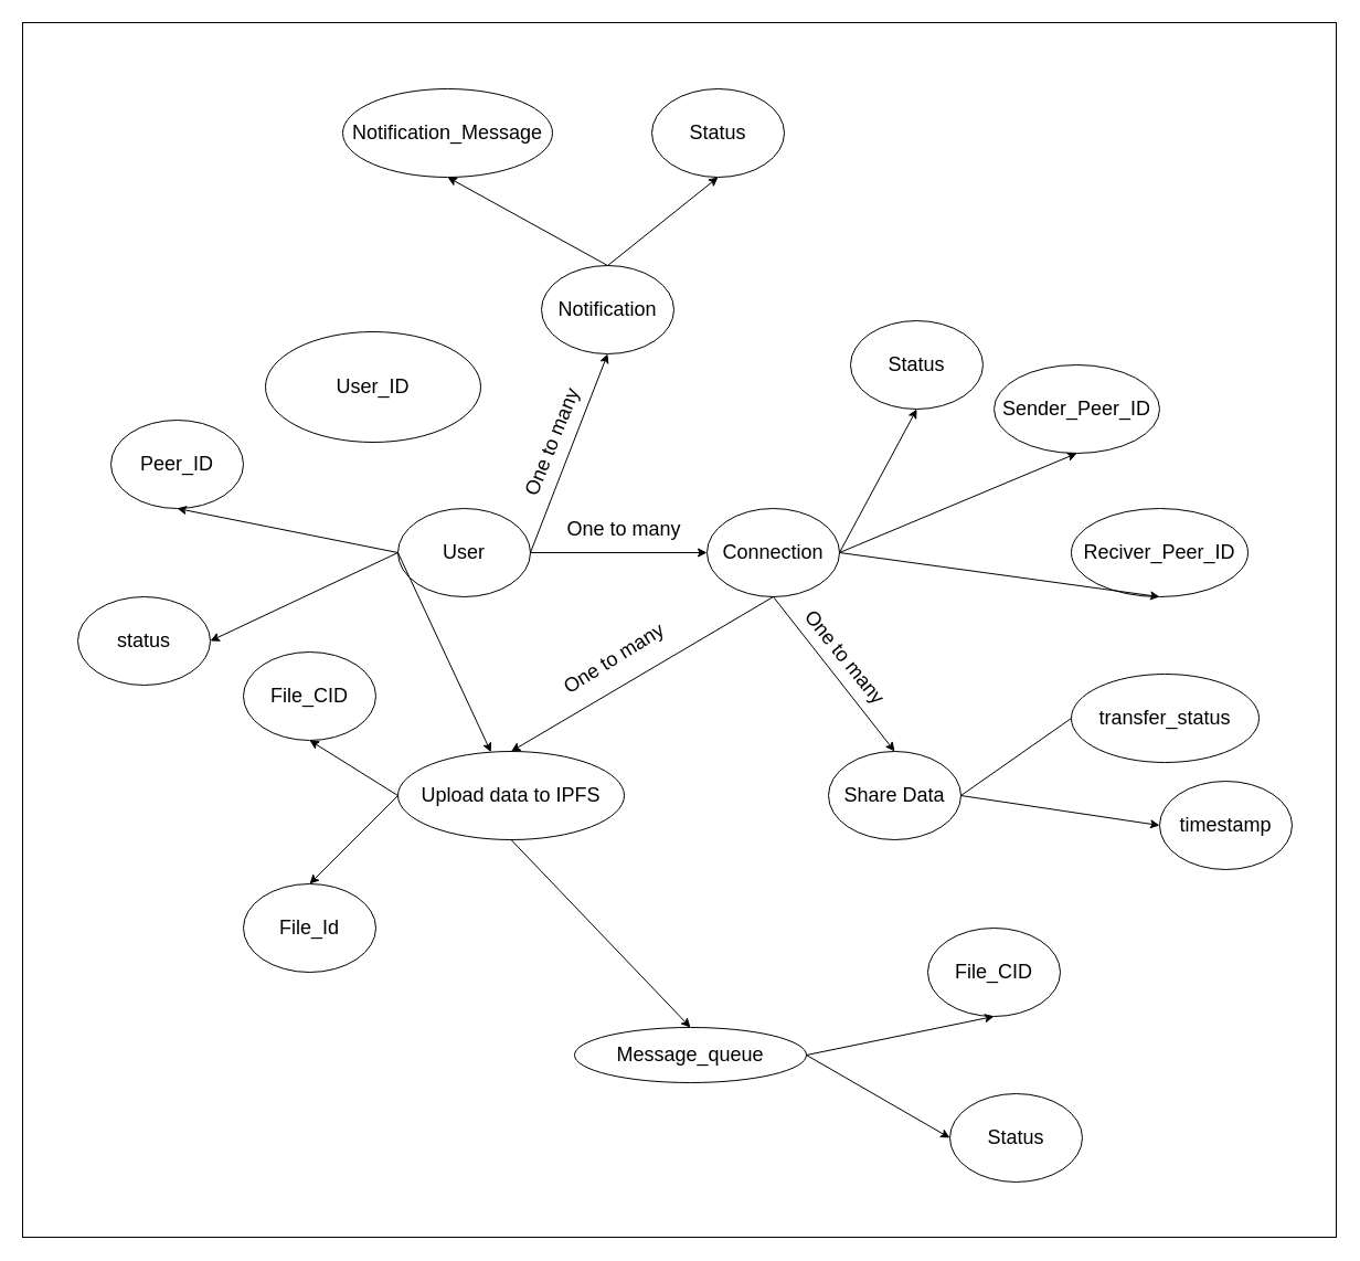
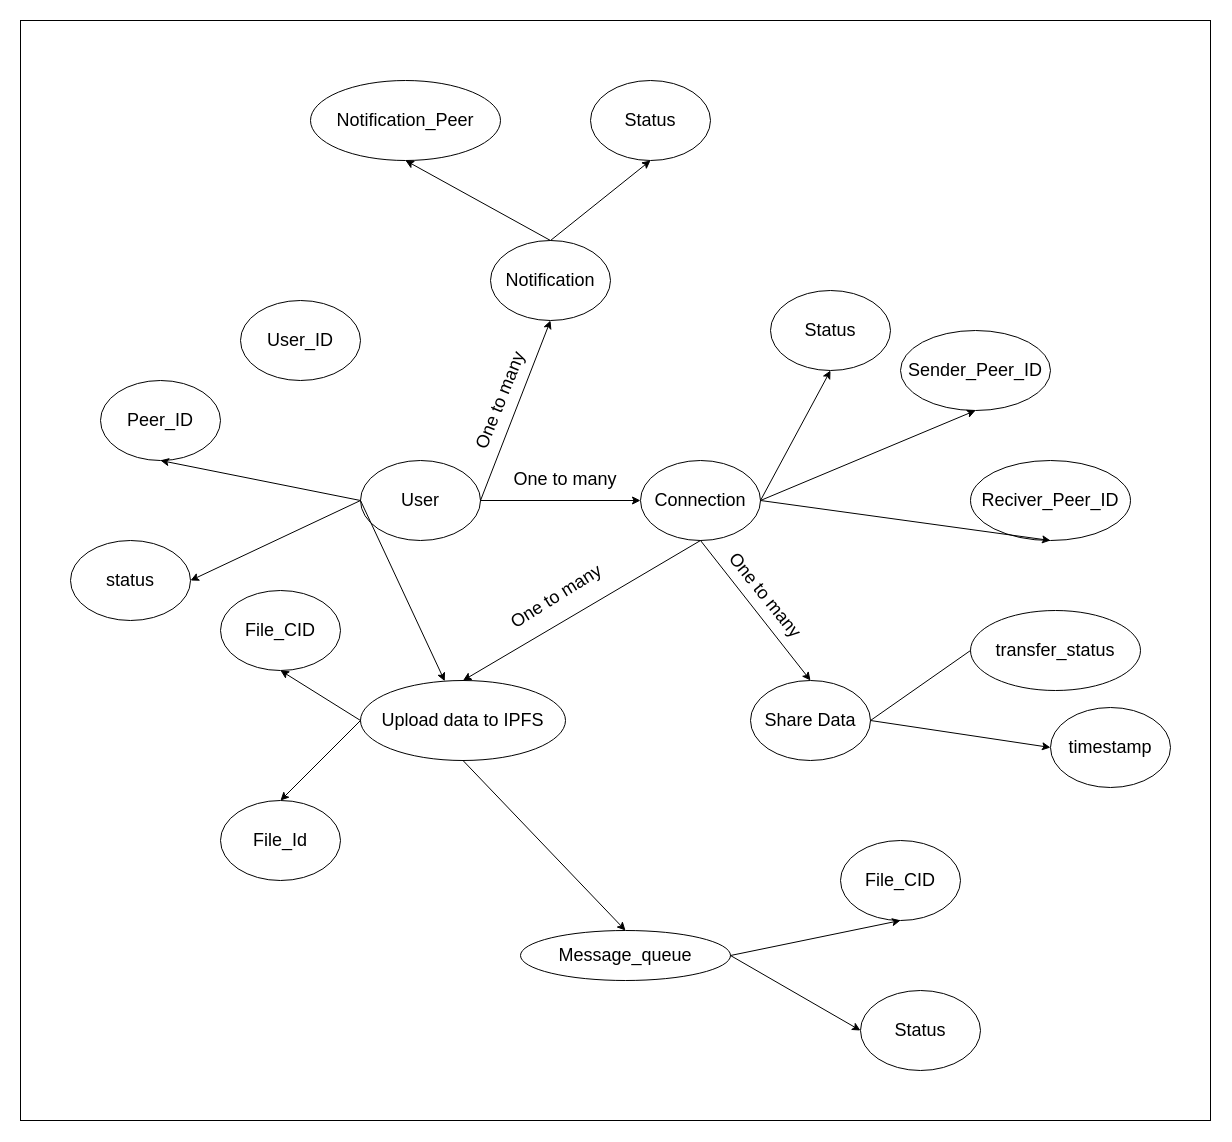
  <mxCell id="0" />
  <mxCell id="1" parent="0" />
  <mxCell id="2" value="" style="rounded=0;whiteSpace=wrap;html=1;" vertex="1" parent="1"><mxGeometry x="20" y="20" width="1190" height="1100" as="geometry" /></mxCell>
  <mxCell id="3" value="&lt;font style=&quot;font-size: 18px;&quot;&gt;User&lt;/font&gt;" style="ellipse;whiteSpace=wrap;html=1;" parent="1" vertex="1"><mxGeometry x="360" y="460" width="120" height="80" as="geometry" /></mxCell>
  <mxCell id="4" value="&lt;font style=&quot;font-size: 18px;&quot;&gt;status&lt;/font&gt;" style="ellipse;whiteSpace=wrap;html=1;" parent="1" vertex="1"><mxGeometry x="70" y="540" width="120" height="80" as="geometry" /></mxCell>
  <mxCell id="5" value="" style="endArrow=classic;html=1;rounded=0;entryX=1;entryY=0.5;entryDx=0;entryDy=0;exitX=0;exitY=0.5;exitDx=0;exitDy=0;" parent="1" source="3" target="4" edge="1"><mxGeometry width="50" height="50" relative="1" as="geometry"><mxPoint x="310" y="510" as="sourcePoint" /><mxPoint x="360" y="460" as="targetPoint" /></mxGeometry></mxCell>
- <mxCell id="6" value="&lt;font style=&quot;font-size: 18px;&quot;&gt;User_ID&lt;/font&gt;" style="ellipse;whiteSpace=wrap;html=1;" parent="1" vertex="1"><mxGeometry x="240" y="300" width="195" height="100" as="geometry" /></mxCell>
+ <mxCell id="6" value="&lt;font style=&quot;font-size: 18px;&quot;&gt;User_ID&lt;/font&gt;" style="ellipse;whiteSpace=wrap;html=1;" parent="1" vertex="1"><mxGeometry x="240" y="300" width="120" height="80" as="geometry" /></mxCell>
  <mxCell id="7" value="&lt;font style=&quot;font-size: 18px;&quot;&gt;Peer_ID&lt;/font&gt;" style="ellipse;whiteSpace=wrap;html=1;" parent="1" vertex="1"><mxGeometry x="100" y="380" width="120" height="80" as="geometry" /></mxCell>
  <mxCell id="8" value="" style="endArrow=classic;html=1;rounded=0;exitX=0;exitY=0.5;exitDx=0;exitDy=0;" parent="1" source="3" target="34" edge="1"><mxGeometry width="50" height="50" relative="1" as="geometry"><mxPoint x="360" y="500" as="sourcePoint" /><mxPoint x="600" y="370" as="targetPoint" /></mxGeometry></mxCell>
  <mxCell id="9" value="" style="endArrow=classic;html=1;rounded=0;entryX=0.5;entryY=1;entryDx=0;entryDy=0;exitX=0;exitY=0.5;exitDx=0;exitDy=0;" parent="1" source="3" target="7" edge="1"><mxGeometry width="50" height="50" relative="1" as="geometry"><mxPoint x="324" y="450" as="sourcePoint" /><mxPoint x="374" y="400" as="targetPoint" /></mxGeometry></mxCell>
  <mxCell id="10" value="&lt;font style=&quot;font-size: 18px;&quot;&gt;Connection&lt;/font&gt;" style="ellipse;whiteSpace=wrap;html=1;" parent="1" vertex="1"><mxGeometry x="640" y="460" width="120" height="80" as="geometry" /></mxCell>
  <mxCell id="11" value="" style="endArrow=classic;html=1;rounded=0;exitX=1;exitY=0.5;exitDx=0;exitDy=0;entryX=0;entryY=0.5;entryDx=0;entryDy=0;" parent="1" source="3" target="10" edge="1"><mxGeometry width="50" height="50" relative="1" as="geometry"><mxPoint x="530" y="510" as="sourcePoint" /><mxPoint x="580" y="460" as="targetPoint" /></mxGeometry></mxCell>
  <mxCell id="12" value="&lt;font style=&quot;font-size: 18px;&quot;&gt;One to many&lt;/font&gt;" style="text;html=1;align=center;verticalAlign=middle;whiteSpace=wrap;rounded=0;" parent="1" vertex="1"><mxGeometry x="510" y="464" width="110" height="30" as="geometry" /></mxCell>
  <mxCell id="13" value="&lt;font style=&quot;font-size: 18px;&quot;&gt;Sender_Peer_ID&lt;/font&gt;" style="ellipse;whiteSpace=wrap;html=1;" parent="1" vertex="1"><mxGeometry x="900" y="330" width="150" height="80" as="geometry" /></mxCell>
  <mxCell id="14" value="&lt;font style=&quot;font-size: 18px;&quot;&gt;Reciver_Peer_ID&lt;/font&gt;" style="ellipse;whiteSpace=wrap;html=1;" parent="1" vertex="1"><mxGeometry x="970" y="460" width="160" height="80" as="geometry" /></mxCell>
  <mxCell id="15" value="&lt;font style=&quot;font-size: 18px;&quot;&gt;Status&lt;/font&gt;" style="ellipse;whiteSpace=wrap;html=1;" parent="1" vertex="1"><mxGeometry x="770" y="290" width="120" height="80" as="geometry" /></mxCell>
  <mxCell id="16" value="" style="endArrow=classic;html=1;rounded=0;exitX=1;exitY=0.5;exitDx=0;exitDy=0;entryX=0.5;entryY=1;entryDx=0;entryDy=0;" parent="1" source="10" target="14" edge="1"><mxGeometry width="50" height="50" relative="1" as="geometry"><mxPoint x="940" y="525" as="sourcePoint" /><mxPoint x="990" y="475" as="targetPoint" /></mxGeometry></mxCell>
  <mxCell id="17" value="" style="endArrow=classic;html=1;rounded=0;entryX=0.5;entryY=1;entryDx=0;entryDy=0;exitX=1;exitY=0.5;exitDx=0;exitDy=0;" parent="1" source="10" target="13" edge="1"><mxGeometry width="50" height="50" relative="1" as="geometry"><mxPoint x="840" y="480" as="sourcePoint" /><mxPoint x="890" y="430" as="targetPoint" /></mxGeometry></mxCell>
  <mxCell id="18" value="" style="endArrow=classic;html=1;rounded=0;entryX=0.5;entryY=1;entryDx=0;entryDy=0;exitX=1;exitY=0.5;exitDx=0;exitDy=0;" parent="1" source="10" target="15" edge="1"><mxGeometry width="50" height="50" relative="1" as="geometry"><mxPoint x="720" y="400" as="sourcePoint" /><mxPoint x="770" y="350" as="targetPoint" /></mxGeometry></mxCell>
  <mxCell id="19" value="&lt;font style=&quot;font-size: 18px;&quot;&gt;Notification&lt;/font&gt;" style="ellipse;whiteSpace=wrap;html=1;" parent="1" vertex="1"><mxGeometry x="490" y="240" width="120" height="80" as="geometry" /></mxCell>
  <mxCell id="20" value="&lt;font style=&quot;font-size: 18px;&quot;&gt;Status&lt;/font&gt;" style="ellipse;whiteSpace=wrap;html=1;" parent="1" vertex="1"><mxGeometry x="590" y="80" width="120" height="80" as="geometry" /></mxCell>
- <mxCell id="21" value="&lt;font style=&quot;font-size: 18px;&quot;&gt;Notification_Message&lt;/font&gt;" style="ellipse;whiteSpace=wrap;html=1;" parent="1" vertex="1"><mxGeometry x="310" y="80" width="190" height="80" as="geometry" /></mxCell>
+ <mxCell id="21" value="&lt;font style=&quot;font-size: 18px;&quot;&gt;Notification_Peer&lt;/font&gt;" style="ellipse;whiteSpace=wrap;html=1;" parent="1" vertex="1"><mxGeometry x="310" y="80" width="190" height="80" as="geometry" /></mxCell>
  <mxCell id="22" value="" style="endArrow=classic;html=1;rounded=0;exitX=1;exitY=0.5;exitDx=0;exitDy=0;entryX=0.5;entryY=1;entryDx=0;entryDy=0;" parent="1" source="3" target="19" edge="1"><mxGeometry width="50" height="50" relative="1" as="geometry"><mxPoint x="530" y="300" as="sourcePoint" /><mxPoint x="550" y="390" as="targetPoint" /></mxGeometry></mxCell>
  <mxCell id="23" value="&lt;font style=&quot;font-size: 18px;&quot;&gt;One to many&lt;/font&gt;" style="text;html=1;align=center;verticalAlign=middle;whiteSpace=wrap;rounded=0;rotation=-68;" parent="1" vertex="1"><mxGeometry x="445" y="385" width="110" height="30" as="geometry" /></mxCell>
  <mxCell id="24" value="" style="endArrow=classic;html=1;rounded=0;entryX=0.5;entryY=1;entryDx=0;entryDy=0;exitX=0.5;exitY=0;exitDx=0;exitDy=0;" parent="1" source="19" target="21" edge="1"><mxGeometry width="50" height="50" relative="1" as="geometry"><mxPoint x="530" y="240" as="sourcePoint" /><mxPoint x="580" y="190" as="targetPoint" /></mxGeometry></mxCell>
  <mxCell id="25" value="" style="endArrow=classic;html=1;rounded=0;exitX=0.5;exitY=0;exitDx=0;exitDy=0;entryX=0.5;entryY=1;entryDx=0;entryDy=0;" parent="1" source="19" target="20" edge="1"><mxGeometry width="50" height="50" relative="1" as="geometry"><mxPoint x="690" y="210" as="sourcePoint" /><mxPoint x="740" y="160" as="targetPoint" /></mxGeometry></mxCell>
  <mxCell id="26" value="&lt;font style=&quot;font-size: 18px;&quot;&gt;Share Data&lt;/font&gt;" style="ellipse;whiteSpace=wrap;html=1;" parent="1" vertex="1"><mxGeometry x="750" y="680" width="120" height="80" as="geometry" /></mxCell>
  <mxCell id="27" value="" style="endArrow=classic;html=1;rounded=0;exitX=0.5;exitY=1;exitDx=0;exitDy=0;entryX=0.5;entryY=0;entryDx=0;entryDy=0;" parent="1" source="10" target="26" edge="1"><mxGeometry width="50" height="50" relative="1" as="geometry"><mxPoint x="580" y="620" as="sourcePoint" /><mxPoint x="630" y="570" as="targetPoint" /></mxGeometry></mxCell>
  <mxCell id="28" value="&lt;font style=&quot;font-size: 18px;&quot;&gt;transfer_status&lt;/font&gt;" style="ellipse;whiteSpace=wrap;html=1;" parent="1" vertex="1"><mxGeometry x="970" y="610" width="170" height="80" as="geometry" /></mxCell>
  <mxCell id="29" value="&lt;font style=&quot;font-size: 18px;&quot;&gt;timestamp&lt;/font&gt;" style="ellipse;whiteSpace=wrap;html=1;" parent="1" vertex="1"><mxGeometry x="1050" y="707" width="120" height="80" as="geometry" /></mxCell>
  <mxCell id="30" value="" style="endArrow=none;html=1;rounded=0;exitX=1;exitY=0.5;exitDx=0;exitDy=0;entryX=0;entryY=0.5;entryDx=0;entryDy=0;" parent="1" source="26" target="28" edge="1"><mxGeometry width="50" height="50" relative="1" as="geometry"><mxPoint x="910" y="780" as="sourcePoint" /><mxPoint x="960" y="730" as="targetPoint" /></mxGeometry></mxCell>
  <mxCell id="31" value="" style="endArrow=classic;html=1;rounded=0;exitX=1;exitY=0.5;exitDx=0;exitDy=0;entryX=0;entryY=0.5;entryDx=0;entryDy=0;" parent="1" source="26" target="29" edge="1"><mxGeometry width="50" height="50" relative="1" as="geometry"><mxPoint x="950" y="757" as="sourcePoint" /><mxPoint x="1000" y="707" as="targetPoint" /></mxGeometry></mxCell>
  <mxCell id="32" value="&lt;font style=&quot;font-size: 18px;&quot;&gt;One to many&lt;/font&gt;" style="text;html=1;align=center;verticalAlign=middle;whiteSpace=wrap;rounded=0;rotation=51;" parent="1" vertex="1"><mxGeometry x="710" y="580" width="110" height="30" as="geometry" /></mxCell>
  <mxCell id="33" value="" style="endArrow=classic;html=1;rounded=0;exitX=0.5;exitY=1;exitDx=0;exitDy=0;entryX=0.5;entryY=0;entryDx=0;entryDy=0;" parent="1" source="10" target="34" edge="1"><mxGeometry width="50" height="50" relative="1" as="geometry"><mxPoint x="530" y="620" as="sourcePoint" /><mxPoint x="530" y="720" as="targetPoint" /></mxGeometry></mxCell>
  <mxCell id="34" value="&lt;font style=&quot;font-size: 18px;&quot;&gt;Upload data to IPFS&lt;/font&gt;" style="ellipse;whiteSpace=wrap;html=1;" parent="1" vertex="1"><mxGeometry x="360" y="680" width="205" height="80" as="geometry" /></mxCell>
  <mxCell id="35" value="&lt;font style=&quot;font-size: 18px;&quot;&gt;One to many&lt;/font&gt;" style="text;html=1;align=center;verticalAlign=middle;whiteSpace=wrap;rounded=0;rotation=-32;" parent="1" vertex="1"><mxGeometry x="501" y="581" width="110" height="30" as="geometry" /></mxCell>
  <mxCell id="36" value="&lt;font style=&quot;font-size: 18px;&quot;&gt;File_Id&lt;/font&gt;" style="ellipse;whiteSpace=wrap;html=1;" parent="1" vertex="1"><mxGeometry x="220" y="800" width="120" height="80" as="geometry" /></mxCell>
  <mxCell id="37" value="&lt;font style=&quot;font-size: 18px;&quot;&gt;File_CID&lt;/font&gt;" style="ellipse;whiteSpace=wrap;html=1;" parent="1" vertex="1"><mxGeometry x="220" y="590" width="120" height="80" as="geometry" /></mxCell>
  <mxCell id="38" value="" style="endArrow=classic;html=1;rounded=0;entryX=0.5;entryY=0;entryDx=0;entryDy=0;exitX=0;exitY=0.5;exitDx=0;exitDy=0;" parent="1" source="34" target="36" edge="1"><mxGeometry width="50" height="50" relative="1" as="geometry"><mxPoint x="380" y="670" as="sourcePoint" /><mxPoint x="430" y="620" as="targetPoint" /></mxGeometry></mxCell>
  <mxCell id="39" value="" style="endArrow=classic;html=1;rounded=0;entryX=0.5;entryY=1;entryDx=0;entryDy=0;exitX=0;exitY=0.5;exitDx=0;exitDy=0;" parent="1" source="34" target="37" edge="1"><mxGeometry width="50" height="50" relative="1" as="geometry"><mxPoint x="380" y="670" as="sourcePoint" /><mxPoint x="430" y="620" as="targetPoint" /></mxGeometry></mxCell>
  <mxCell id="40" value="&lt;font style=&quot;font-size: 18px;&quot;&gt;Message_queue&lt;/font&gt;" style="ellipse;whiteSpace=wrap;html=1;" parent="1" vertex="1"><mxGeometry x="520" y="930" width="210" height="50" as="geometry" /></mxCell>
  <mxCell id="41" value="" style="endArrow=classic;html=1;rounded=0;exitX=0.5;exitY=1;exitDx=0;exitDy=0;entryX=0.5;entryY=0;entryDx=0;entryDy=0;" parent="1" source="34" target="40" edge="1"><mxGeometry width="50" height="50" relative="1" as="geometry"><mxPoint x="380" y="850" as="sourcePoint" /><mxPoint x="430" y="800" as="targetPoint" /></mxGeometry></mxCell>
  <mxCell id="42" value="&lt;font style=&quot;font-size: 18px;&quot;&gt;File_CID&lt;/font&gt;" style="ellipse;whiteSpace=wrap;html=1;" parent="1" vertex="1"><mxGeometry x="840" y="840" width="120" height="80" as="geometry" /></mxCell>
  <mxCell id="43" value="" style="endArrow=classic;html=1;rounded=0;exitX=1;exitY=0.5;exitDx=0;exitDy=0;entryX=0.5;entryY=1;entryDx=0;entryDy=0;" parent="1" source="40" target="42" edge="1"><mxGeometry width="50" height="50" relative="1" as="geometry"><mxPoint x="805" y="990" as="sourcePoint" /><mxPoint x="855" y="940" as="targetPoint" /></mxGeometry></mxCell>
  <mxCell id="44" value="&lt;font style=&quot;font-size: 18px;&quot;&gt;Status&lt;/font&gt;" style="ellipse;whiteSpace=wrap;html=1;" parent="1" vertex="1"><mxGeometry x="860" y="990" width="120" height="80" as="geometry" /></mxCell>
  <mxCell id="45" value="" style="endArrow=classic;html=1;rounded=0;entryX=0;entryY=0.5;entryDx=0;entryDy=0;exitX=1;exitY=0.5;exitDx=0;exitDy=0;" parent="1" source="40" target="44" edge="1"><mxGeometry width="50" height="50" relative="1" as="geometry"><mxPoint x="380" y="880" as="sourcePoint" /><mxPoint x="430" y="830" as="targetPoint" /></mxGeometry></mxCell>
